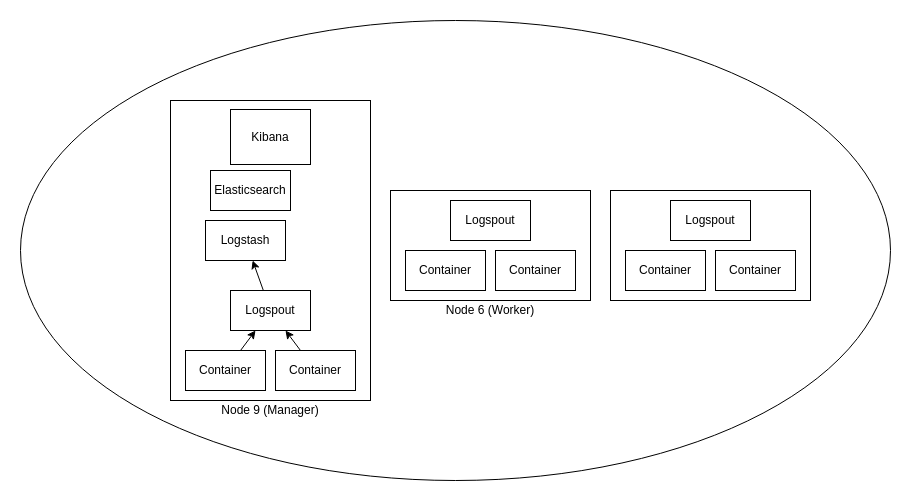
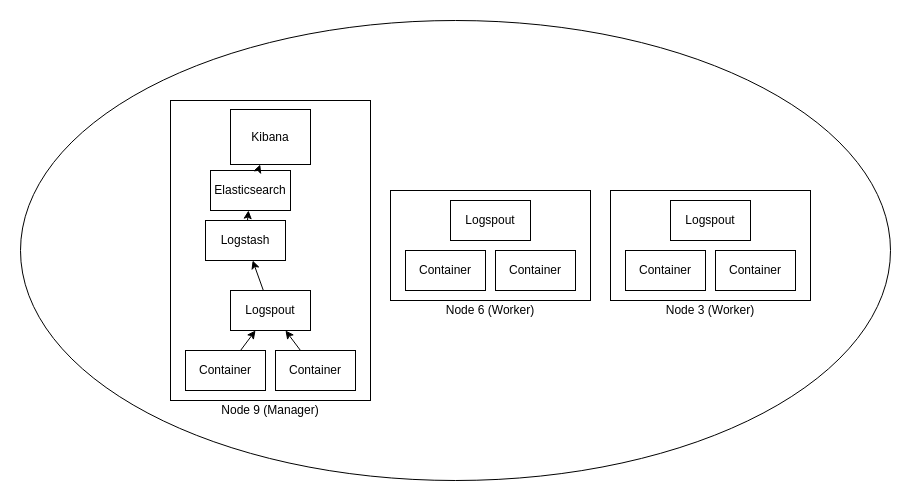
  <mxCell id="0" />
  <mxCell id="1" parent="0" />
  <mxCell id="2" value="" style="ellipse;whiteSpace=wrap;html=1;" vertex="1" parent="1"><mxGeometry x="20" y="20" width="870" height="460" as="geometry" /></mxCell>
  <mxCell id="3" value="" style="group" vertex="1" connectable="0" parent="1"><mxGeometry x="390" y="190" width="200" height="130" as="geometry" /></mxCell>
  <mxCell id="4" value="" style="rounded=0;whiteSpace=wrap;html=1;" vertex="1" parent="3"><mxGeometry width="200" height="110" as="geometry" /></mxCell>
  <mxCell id="5" value="Container" style="rounded=0;whiteSpace=wrap;html=1;" vertex="1" parent="3"><mxGeometry x="15" y="60" width="80" height="40" as="geometry" /></mxCell>
  <mxCell id="6" value="Container" style="rounded=0;whiteSpace=wrap;html=1;" vertex="1" parent="3"><mxGeometry x="105" y="60" width="80" height="40" as="geometry" /></mxCell>
  <mxCell id="7" value="Node 6 (Worker)" style="text;html=1;strokeColor=none;fillColor=none;align=center;verticalAlign=middle;whiteSpace=wrap;rounded=0;" vertex="1" parent="3"><mxGeometry x="45" y="110" width="110" height="20" as="geometry" /></mxCell>
  <mxCell id="8" value="Logspout" style="rounded=0;whiteSpace=wrap;html=1;" vertex="1" parent="3"><mxGeometry x="60" y="10" width="80" height="40" as="geometry" /></mxCell>
  <mxCell id="9" value="" style="group" vertex="1" connectable="0" parent="1"><mxGeometry x="610" y="190" width="200" height="130" as="geometry" /></mxCell>
  <mxCell id="10" value="" style="rounded=0;whiteSpace=wrap;html=1;" vertex="1" parent="9"><mxGeometry width="200" height="110" as="geometry" /></mxCell>
  <mxCell id="11" value="Container" style="rounded=0;whiteSpace=wrap;html=1;" vertex="1" parent="9"><mxGeometry x="15" y="60" width="80" height="40" as="geometry" /></mxCell>
  <mxCell id="12" value="Container" style="rounded=0;whiteSpace=wrap;html=1;" vertex="1" parent="9"><mxGeometry x="105" y="60" width="80" height="40" as="geometry" /></mxCell>
+ <mxCell id="13" value="Node 3 (Worker)" style="text;html=1;strokeColor=none;fillColor=none;align=center;verticalAlign=middle;whiteSpace=wrap;rounded=0;" vertex="1" parent="9"><mxGeometry x="45" y="110" width="110" height="20" as="geometry" /></mxCell>
  <mxCell id="14" value="Logspout" style="rounded=0;whiteSpace=wrap;html=1;" vertex="1" parent="9"><mxGeometry x="60" y="10" width="80" height="40" as="geometry" /></mxCell>
  <mxCell id="15" value="" style="group" vertex="1" connectable="0" parent="1"><mxGeometry x="170" y="100" width="200" height="320" as="geometry" /></mxCell>
  <mxCell id="16" value="" style="rounded=0;whiteSpace=wrap;html=1;" vertex="1" parent="15"><mxGeometry width="200" height="300" as="geometry" /></mxCell>
  <mxCell id="17" value="Logstash" style="rounded=0;whiteSpace=wrap;html=1;" vertex="1" parent="15"><mxGeometry x="35" y="120" width="80" height="40" as="geometry" /></mxCell>
  <mxCell id="18" value="Elasticsearch" style="rounded=0;whiteSpace=wrap;html=1;" vertex="1" parent="15"><mxGeometry x="40" y="70" width="80" height="40" as="geometry" /></mxCell>
  <mxCell id="19" value="Container" style="rounded=0;whiteSpace=wrap;html=1;" vertex="1" parent="15"><mxGeometry x="15" y="250" width="80" height="40" as="geometry" /></mxCell>
  <mxCell id="20" value="Container" style="rounded=0;whiteSpace=wrap;html=1;" vertex="1" parent="15"><mxGeometry x="105" y="250" width="80" height="40" as="geometry" /></mxCell>
  <mxCell id="21" value="Node 9 (Manager)" style="text;html=1;strokeColor=none;fillColor=none;align=center;verticalAlign=middle;whiteSpace=wrap;rounded=0;" vertex="1" parent="15"><mxGeometry x="45" y="300" width="110" height="20" as="geometry" /></mxCell>
  <mxCell id="22" value="Logspout" style="rounded=0;whiteSpace=wrap;html=1;" vertex="1" parent="15"><mxGeometry x="60" y="190" width="80" height="40" as="geometry" /></mxCell>
  <mxCell id="23" value="" style="endArrow=classic;html=1;" edge="1" parent="15" source="19" target="22"><mxGeometry width="50" height="50" relative="1" as="geometry"><mxPoint x="10" y="400" as="sourcePoint" /><mxPoint x="60" y="350" as="targetPoint" /></mxGeometry></mxCell>
  <mxCell id="24" value="" style="endArrow=classic;html=1;" edge="1" parent="15" source="20" target="22"><mxGeometry width="50" height="50" relative="1" as="geometry"><mxPoint x="50" y="400" as="sourcePoint" /><mxPoint x="100" y="350" as="targetPoint" /></mxGeometry></mxCell>
  <mxCell id="25" value="" style="endArrow=classic;html=1;" edge="1" parent="15" source="22" target="17"><mxGeometry width="50" height="50" relative="1" as="geometry"><mxPoint x="40" y="410" as="sourcePoint" /><mxPoint x="90" y="360" as="targetPoint" /></mxGeometry></mxCell>
+ <mxCell id="26" value="" style="endArrow=classic;html=1;" edge="1" parent="15" source="17" target="18"><mxGeometry width="50" height="50" relative="1" as="geometry"><mxPoint x="-10" y="420" as="sourcePoint" /><mxPoint x="40" y="370" as="targetPoint" /></mxGeometry></mxCell>
  <mxCell id="27" value="Kibana" style="rounded=0;whiteSpace=wrap;html=1;" vertex="1" parent="15"><mxGeometry x="60" y="9" width="80" height="55" as="geometry" /></mxCell>
+ <mxCell id="28" value="" style="endArrow=classic;html=1;" edge="1" parent="15" source="18" target="27"><mxGeometry width="50" height="50" relative="1" as="geometry"><mxPoint x="-30" y="400" as="sourcePoint" /><mxPoint x="20" y="350" as="targetPoint" /></mxGeometry></mxCell>
